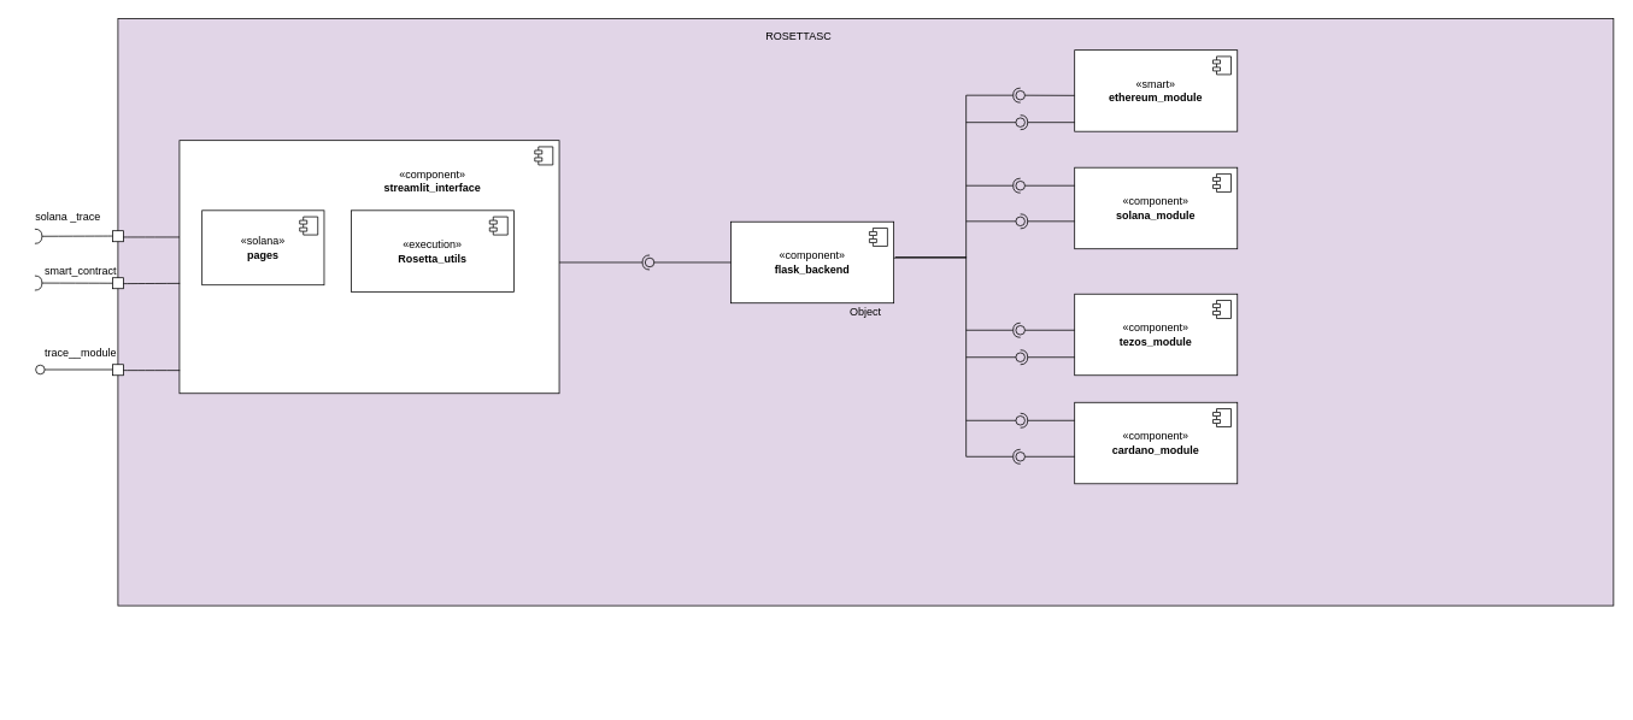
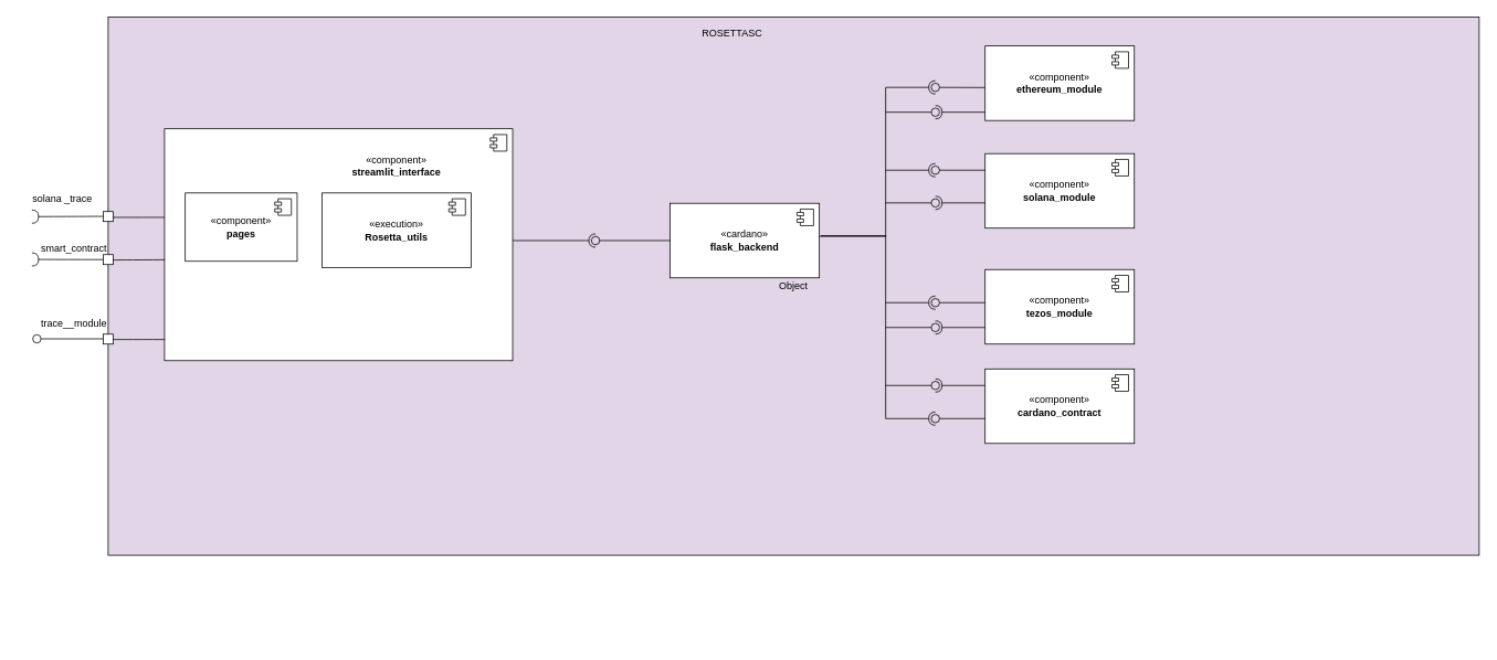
  <mxCell id="0" />
  <mxCell id="1" parent="0" />
  <mxCell id="2" value="Object" style="html=1;whiteSpace=wrap;fillColor=#e1d5e7;" vertex="1" parent="1"><mxGeometry x="130" y="20" width="1654" height="650" as="geometry" /></mxCell>
- <mxCell id="3" value="«component»&lt;br&gt;&lt;b&gt;flask_backend&lt;/b&gt;" style="html=1;dropTarget=0;whiteSpace=wrap;" vertex="1" parent="1"><mxGeometry x="808" y="245" width="180" height="90" as="geometry" /></mxCell>
+ <mxCell id="3" value="«cardano»&lt;br&gt;&lt;b&gt;flask_backend&lt;/b&gt;" style="html=1;dropTarget=0;whiteSpace=wrap;" vertex="1" parent="1"><mxGeometry x="808" y="245" width="180" height="90" as="geometry" /></mxCell>
  <mxCell id="4" value="" style="shape=module;jettyWidth=8;jettyHeight=4;" vertex="1" parent="3"><mxGeometry x="1" width="20" height="20" relative="1" as="geometry"><mxPoint x="-27" y="7" as="offset" /></mxGeometry></mxCell>
- <mxCell id="5" value="«smart»&lt;br&gt;&lt;b&gt;ethereum_module&lt;/b&gt;" style="html=1;dropTarget=0;whiteSpace=wrap;" vertex="1" parent="1"><mxGeometry x="1188" y="55" width="180" height="90" as="geometry" /></mxCell>
+ <mxCell id="5" value="«component»&lt;br&gt;&lt;b&gt;ethereum_module&lt;/b&gt;" style="html=1;dropTarget=0;whiteSpace=wrap;" vertex="1" parent="1"><mxGeometry x="1188" y="55" width="180" height="90" as="geometry" /></mxCell>
  <mxCell id="6" value="" style="shape=module;jettyWidth=8;jettyHeight=4;" vertex="1" parent="5"><mxGeometry x="1" width="20" height="20" relative="1" as="geometry"><mxPoint x="-27" y="7" as="offset" /></mxGeometry></mxCell>
  <mxCell id="7" value="«component»&lt;br&gt;&lt;b&gt;solana_module&lt;/b&gt;" style="html=1;dropTarget=0;whiteSpace=wrap;" vertex="1" parent="1"><mxGeometry x="1188" y="185" width="180" height="90" as="geometry" /></mxCell>
  <mxCell id="8" value="" style="shape=module;jettyWidth=8;jettyHeight=4;" vertex="1" parent="7"><mxGeometry x="1" width="20" height="20" relative="1" as="geometry"><mxPoint x="-27" y="7" as="offset" /></mxGeometry></mxCell>
  <mxCell id="9" value="«component»&lt;br&gt;&lt;b&gt;tezos_module&lt;/b&gt;" style="html=1;dropTarget=0;whiteSpace=wrap;" vertex="1" parent="1"><mxGeometry x="1188" y="325" width="180" height="90" as="geometry" /></mxCell>
  <mxCell id="10" value="" style="shape=module;jettyWidth=8;jettyHeight=4;" vertex="1" parent="9"><mxGeometry x="1" width="20" height="20" relative="1" as="geometry"><mxPoint x="-27" y="7" as="offset" /></mxGeometry></mxCell>
- <mxCell id="11" value="«component»&lt;br&gt;&lt;b&gt;cardano_module&lt;/b&gt;" style="html=1;dropTarget=0;whiteSpace=wrap;" vertex="1" parent="1"><mxGeometry x="1188" y="445" width="180" height="90" as="geometry" /></mxCell>
+ <mxCell id="11" value="«component»&lt;br&gt;&lt;b&gt;cardano_contract&lt;/b&gt;" style="html=1;dropTarget=0;whiteSpace=wrap;" vertex="1" parent="1"><mxGeometry x="1188" y="445" width="180" height="90" as="geometry" /></mxCell>
  <mxCell id="12" value="" style="shape=module;jettyWidth=8;jettyHeight=4;" vertex="1" parent="11"><mxGeometry x="1" width="20" height="20" relative="1" as="geometry"><mxPoint x="-27" y="7" as="offset" /></mxGeometry></mxCell>
  <mxCell id="13" value="" style="ellipse;whiteSpace=wrap;html=1;align=center;aspect=fixed;fillColor=none;strokeColor=none;resizable=0;perimeter=centerPerimeter;rotatable=0;allowArrows=0;points=[];outlineConnect=1;" vertex="1" parent="1"><mxGeometry x="1123" y="235" width="10" height="10" as="geometry" /></mxCell>
  <mxCell id="14" value="" style="ellipse;whiteSpace=wrap;html=1;align=center;aspect=fixed;fillColor=none;strokeColor=none;resizable=0;perimeter=centerPerimeter;rotatable=0;allowArrows=0;points=[];outlineConnect=1;" vertex="1" parent="1"><mxGeometry x="1123" y="305" width="10" height="10" as="geometry" /></mxCell>
  <mxCell id="15" value="" style="ellipse;whiteSpace=wrap;html=1;align=center;aspect=fixed;fillColor=none;strokeColor=none;resizable=0;perimeter=centerPerimeter;rotatable=0;allowArrows=0;points=[];outlineConnect=1;" vertex="1" parent="1"><mxGeometry x="1153" y="315" width="10" height="10" as="geometry" /></mxCell>
  <mxCell id="16" value="" style="ellipse;whiteSpace=wrap;html=1;align=center;aspect=fixed;fillColor=none;strokeColor=none;resizable=0;perimeter=centerPerimeter;rotatable=0;allowArrows=0;points=[];outlineConnect=1;" vertex="1" parent="1"><mxGeometry x="1013" y="165" width="10" height="10" as="geometry" /></mxCell>
  <mxCell id="17" value="" style="endArrow=none;html=1;rounded=0;strokeWidth=1;edgeStyle=elbowEdgeStyle;" edge="1" parent="1"><mxGeometry width="50" height="50" relative="1" as="geometry"><mxPoint x="988" y="285" as="sourcePoint" /><mxPoint x="1068" y="105" as="targetPoint" /><Array as="points"><mxPoint x="1068" y="225" /></Array></mxGeometry></mxCell>
  <mxCell id="18" value="" style="endArrow=none;html=1;rounded=0;exitX=1.009;exitY=0.434;exitDx=0;exitDy=0;exitPerimeter=0;edgeStyle=elbowEdgeStyle;" edge="1" parent="1"><mxGeometry width="50" height="50" relative="1" as="geometry"><mxPoint x="989.62" y="284.06" as="sourcePoint" /><mxPoint x="1068" y="505" as="targetPoint" /><Array as="points"><mxPoint x="1068" y="305" /></Array></mxGeometry></mxCell>
  <mxCell id="19" value="" style="rounded=0;orthogonalLoop=1;jettySize=auto;html=1;endArrow=halfCircle;endFill=0;endSize=6;strokeWidth=1;sketch=0;" edge="1" parent="1"><mxGeometry relative="1" as="geometry"><mxPoint x="1068" y="365" as="sourcePoint" /><mxPoint x="1128" y="365" as="targetPoint" /></mxGeometry></mxCell>
  <mxCell id="20" value="" style="rounded=0;orthogonalLoop=1;jettySize=auto;html=1;endArrow=oval;endFill=0;sketch=0;sourcePerimeterSpacing=0;targetPerimeterSpacing=0;endSize=10;exitX=0;exitY=0.5;exitDx=0;exitDy=0;" edge="1" parent="1"><mxGeometry relative="1" as="geometry"><mxPoint x="1188" y="365" as="sourcePoint" /><mxPoint x="1128" y="365" as="targetPoint" /></mxGeometry></mxCell>
  <mxCell id="21" value="" style="ellipse;whiteSpace=wrap;html=1;align=center;aspect=fixed;fillColor=none;strokeColor=none;resizable=0;perimeter=centerPerimeter;rotatable=0;allowArrows=0;points=[];outlineConnect=1;" vertex="1" parent="1"><mxGeometry x="1108" y="375" width="10" height="10" as="geometry" /></mxCell>
  <mxCell id="22" value="" style="rounded=0;orthogonalLoop=1;jettySize=auto;html=1;endArrow=halfCircle;endFill=0;endSize=6;strokeWidth=1;sketch=0;" edge="1" parent="1"><mxGeometry relative="1" as="geometry"><mxPoint x="1068" y="505" as="sourcePoint" /><mxPoint x="1128" y="505" as="targetPoint" /></mxGeometry></mxCell>
  <mxCell id="23" value="" style="rounded=0;orthogonalLoop=1;jettySize=auto;html=1;endArrow=oval;endFill=0;sketch=0;sourcePerimeterSpacing=0;targetPerimeterSpacing=0;endSize=10;" edge="1" parent="1"><mxGeometry relative="1" as="geometry"><mxPoint x="1188" y="505" as="sourcePoint" /><mxPoint x="1128" y="505" as="targetPoint" /></mxGeometry></mxCell>
  <mxCell id="24" value="" style="rounded=0;orthogonalLoop=1;jettySize=auto;html=1;endArrow=oval;endFill=0;sketch=0;sourcePerimeterSpacing=0;targetPerimeterSpacing=0;endSize=10;" edge="1" parent="1"><mxGeometry relative="1" as="geometry"><mxPoint x="1188" y="205" as="sourcePoint" /><mxPoint x="1128" y="205" as="targetPoint" /></mxGeometry></mxCell>
  <mxCell id="25" value="" style="rounded=0;orthogonalLoop=1;jettySize=auto;html=1;endArrow=halfCircle;endFill=0;endSize=6;strokeWidth=1;sketch=0;" edge="1" parent="1"><mxGeometry relative="1" as="geometry"><mxPoint x="1068" y="205" as="sourcePoint" /><mxPoint x="1128" y="205" as="targetPoint" /></mxGeometry></mxCell>
  <mxCell id="26" value="" style="rounded=0;orthogonalLoop=1;jettySize=auto;html=1;endArrow=halfCircle;endFill=0;endSize=6;strokeWidth=1;sketch=0;" edge="1" parent="1"><mxGeometry relative="1" as="geometry"><mxPoint x="1068" y="105" as="sourcePoint" /><mxPoint x="1128" y="105" as="targetPoint" /></mxGeometry></mxCell>
  <mxCell id="27" value="" style="rounded=0;orthogonalLoop=1;jettySize=auto;html=1;endArrow=oval;endFill=0;sketch=0;sourcePerimeterSpacing=0;targetPerimeterSpacing=0;endSize=10;exitX=-0.001;exitY=0.558;exitDx=0;exitDy=0;exitPerimeter=0;" edge="1" parent="1" source="5"><mxGeometry relative="1" as="geometry"><mxPoint x="1186" y="125" as="sourcePoint" /><mxPoint x="1128" y="105" as="targetPoint" /></mxGeometry></mxCell>
  <mxCell id="28" value="" style="rounded=0;orthogonalLoop=1;jettySize=auto;html=1;endArrow=halfCircle;endFill=0;endSize=6;strokeWidth=1;sketch=0;exitX=1;exitY=0.5;exitDx=0;exitDy=0;" edge="1" parent="1"><mxGeometry relative="1" as="geometry"><mxPoint x="618" y="290" as="sourcePoint" /><mxPoint x="718" y="290" as="targetPoint" /></mxGeometry></mxCell>
  <mxCell id="29" value="" style="rounded=0;orthogonalLoop=1;jettySize=auto;html=1;endArrow=oval;endFill=0;sketch=0;sourcePerimeterSpacing=0;targetPerimeterSpacing=0;endSize=10;exitX=0;exitY=0.5;exitDx=0;exitDy=0;" edge="1" parent="1" source="3"><mxGeometry relative="1" as="geometry"><mxPoint x="818" y="235" as="sourcePoint" /><mxPoint x="718" y="290" as="targetPoint" /></mxGeometry></mxCell>
  <mxCell id="30" value="ROSETTASC" style="text;html=1;whiteSpace=wrap;strokeColor=none;fillColor=none;align=center;verticalAlign=middle;rounded=0;" vertex="1" parent="1"><mxGeometry x="788" y="25" width="190" height="30" as="geometry" /></mxCell>
  <mxCell id="31" value="" style="whiteSpace=wrap;html=1;aspect=fixed;fillColor=light-dark(#FFFFFF,#FFFFFF);" vertex="1" parent="1"><mxGeometry x="124" y="255" width="12" height="12" as="geometry" /></mxCell>
  <mxCell id="32" value="" style="ellipse;whiteSpace=wrap;html=1;align=center;aspect=fixed;fillColor=none;strokeColor=none;resizable=0;perimeter=centerPerimeter;rotatable=0;allowArrows=0;points=[];outlineConnect=1;" vertex="1" parent="1"><mxGeometry x="308" y="285" width="10" height="10" as="geometry" /></mxCell>
  <mxCell id="33" value="" style="rounded=0;orthogonalLoop=1;jettySize=auto;html=1;endArrow=halfCircle;endFill=0;endSize=6;strokeWidth=1;sketch=0;fontSize=12;curved=1;" edge="1" parent="1"><mxGeometry relative="1" as="geometry"><mxPoint x="124" y="260.79" as="sourcePoint" /><mxPoint x="38" y="261.09" as="targetPoint" /></mxGeometry></mxCell>
  <mxCell id="34" value="" style="ellipse;whiteSpace=wrap;html=1;align=center;aspect=fixed;fillColor=none;strokeColor=none;resizable=0;perimeter=centerPerimeter;rotatable=0;allowArrows=0;points=[];outlineConnect=1;" vertex="1" parent="1"><mxGeometry x="24" y="297" width="10" height="10" as="geometry" /></mxCell>
  <mxCell id="35" value="solana _trace" style="text;html=1;whiteSpace=wrap;strokeColor=none;fillColor=none;align=center;verticalAlign=middle;rounded=0;" vertex="1" parent="1"><mxGeometry x="20" y="225" width="110" height="30" as="geometry" /></mxCell>
  <mxCell id="36" value="" style="rounded=0;orthogonalLoop=1;jettySize=auto;html=1;endArrow=halfCircle;endFill=0;endSize=6;strokeWidth=1;sketch=0;fontSize=12;curved=1;" edge="1" parent="1"><mxGeometry relative="1" as="geometry"><mxPoint x="130" y="313.02" as="sourcePoint" /><mxPoint x="38" y="312.79" as="targetPoint" /></mxGeometry></mxCell>
  <mxCell id="37" value="smart_contract" style="text;html=1;whiteSpace=wrap;strokeColor=none;fillColor=none;align=center;verticalAlign=middle;rounded=0;" vertex="1" parent="1"><mxGeometry x="34" y="285" width="110" height="30" as="geometry" /></mxCell>
  <mxCell id="38" value="" style="ellipse;whiteSpace=wrap;html=1;align=center;aspect=fixed;fillColor=none;strokeColor=none;resizable=0;perimeter=centerPerimeter;rotatable=0;allowArrows=0;points=[];outlineConnect=1;" vertex="1" parent="1"><mxGeometry x="503" y="765" width="10" height="10" as="geometry" /></mxCell>
  <mxCell id="39" value="trace__module" style="text;html=1;whiteSpace=wrap;strokeColor=none;fillColor=none;align=center;verticalAlign=middle;rounded=0;" vertex="1" parent="1"><mxGeometry x="34" y="375" width="110" height="30" as="geometry" /></mxCell>
  <mxCell id="40" value="" style="group" vertex="1" connectable="0" parent="1"><mxGeometry x="198" y="155" width="420" height="280" as="geometry" /></mxCell>
  <mxCell id="41" value="" style="html=1;dropTarget=0;whiteSpace=wrap;" vertex="1" parent="40"><mxGeometry width="420" height="280" as="geometry" /></mxCell>
  <mxCell id="42" value="" style="shape=module;jettyWidth=8;jettyHeight=4;" vertex="1" parent="41"><mxGeometry x="1" width="20" height="20" relative="1" as="geometry"><mxPoint x="-27" y="7" as="offset" /></mxGeometry></mxCell>
  <mxCell id="43" value="«component»&lt;br&gt;&lt;b&gt;streamlit_interface&lt;/b&gt;" style="text;html=1;whiteSpace=wrap;strokeColor=none;fillColor=none;align=center;verticalAlign=middle;rounded=0;" vertex="1" parent="40"><mxGeometry x="225" y="30" width="110" height="30" as="geometry" /></mxCell>
- <mxCell id="44" value="«solana»&lt;br&gt;&lt;b&gt;pages&lt;/b&gt;" style="html=1;dropTarget=0;whiteSpace=wrap;direction=south;" vertex="1" parent="40"><mxGeometry x="25" y="77.5" width="135" height="82.5" as="geometry" /></mxCell>
+ <mxCell id="44" value="«component»&lt;br&gt;&lt;b&gt;pages&lt;/b&gt;" style="html=1;dropTarget=0;whiteSpace=wrap;direction=south;" vertex="1" parent="40"><mxGeometry x="25" y="77.5" width="135" height="82.5" as="geometry" /></mxCell>
  <mxCell id="45" value="" style="shape=module;jettyWidth=8;jettyHeight=4;" vertex="1" parent="44"><mxGeometry x="1" width="20" height="20" relative="1" as="geometry"><mxPoint x="-27" y="7" as="offset" /></mxGeometry></mxCell>
  <mxCell id="46" value="«execution»&lt;br&gt;&lt;b&gt;Rosetta_utils&lt;/b&gt;" style="html=1;dropTarget=0;whiteSpace=wrap;" vertex="1" parent="40"><mxGeometry x="190" y="77.5" width="180" height="90" as="geometry" /></mxCell>
  <mxCell id="47" value="" style="shape=module;jettyWidth=8;jettyHeight=4;" vertex="1" parent="46"><mxGeometry x="1" width="20" height="20" relative="1" as="geometry"><mxPoint x="-27" y="7" as="offset" /></mxGeometry></mxCell>
  <mxCell id="48" value="" style="rounded=0;orthogonalLoop=1;jettySize=auto;html=1;endArrow=oval;endFill=0;sketch=0;sourcePerimeterSpacing=0;targetPerimeterSpacing=0;endSize=10;" edge="1" parent="1"><mxGeometry relative="1" as="geometry"><mxPoint x="1068" y="135" as="sourcePoint" /><mxPoint x="1128" y="135" as="targetPoint" /></mxGeometry></mxCell>
  <mxCell id="49" value="" style="rounded=0;orthogonalLoop=1;jettySize=auto;html=1;endArrow=halfCircle;endFill=0;endSize=6;strokeWidth=1;sketch=0;" edge="1" parent="1"><mxGeometry relative="1" as="geometry"><mxPoint x="1188" y="135" as="sourcePoint" /><mxPoint x="1128" y="135" as="targetPoint" /></mxGeometry></mxCell>
  <mxCell id="50" value="" style="rounded=0;orthogonalLoop=1;jettySize=auto;html=1;endArrow=oval;endFill=0;sketch=0;sourcePerimeterSpacing=0;targetPerimeterSpacing=0;endSize=10;" edge="1" parent="1"><mxGeometry relative="1" as="geometry"><mxPoint x="1068" y="244.5" as="sourcePoint" /><mxPoint x="1128" y="244.5" as="targetPoint" /></mxGeometry></mxCell>
  <mxCell id="51" value="" style="rounded=0;orthogonalLoop=1;jettySize=auto;html=1;endArrow=halfCircle;endFill=0;endSize=6;strokeWidth=1;sketch=0;" edge="1" parent="1"><mxGeometry relative="1" as="geometry"><mxPoint x="1188" y="244.5" as="sourcePoint" /><mxPoint x="1128" y="244.5" as="targetPoint" /></mxGeometry></mxCell>
  <mxCell id="52" value="" style="rounded=0;orthogonalLoop=1;jettySize=auto;html=1;endArrow=oval;endFill=0;sketch=0;sourcePerimeterSpacing=0;targetPerimeterSpacing=0;endSize=10;exitX=0;exitY=0.5;exitDx=0;exitDy=0;" edge="1" parent="1"><mxGeometry relative="1" as="geometry"><mxPoint x="1068" y="395" as="sourcePoint" /><mxPoint x="1128" y="395" as="targetPoint" /></mxGeometry></mxCell>
  <mxCell id="53" value="" style="rounded=0;orthogonalLoop=1;jettySize=auto;html=1;endArrow=halfCircle;endFill=0;endSize=6;strokeWidth=1;sketch=0;" edge="1" parent="1"><mxGeometry relative="1" as="geometry"><mxPoint x="1188" y="395" as="sourcePoint" /><mxPoint x="1128" y="395" as="targetPoint" /></mxGeometry></mxCell>
  <mxCell id="54" value="" style="rounded=0;orthogonalLoop=1;jettySize=auto;html=1;endArrow=halfCircle;endFill=0;endSize=6;strokeWidth=1;sketch=0;" edge="1" parent="1"><mxGeometry relative="1" as="geometry"><mxPoint x="1188" y="465" as="sourcePoint" /><mxPoint x="1128" y="465" as="targetPoint" /></mxGeometry></mxCell>
  <mxCell id="55" value="" style="rounded=0;orthogonalLoop=1;jettySize=auto;html=1;endArrow=oval;endFill=0;sketch=0;sourcePerimeterSpacing=0;targetPerimeterSpacing=0;endSize=10;" edge="1" parent="1"><mxGeometry relative="1" as="geometry"><mxPoint x="1068" y="465" as="sourcePoint" /><mxPoint x="1128" y="465" as="targetPoint" /></mxGeometry></mxCell>
  <mxCell id="56" value="" style="whiteSpace=wrap;html=1;aspect=fixed;fillColor=light-dark(#FFFFFF,#FFFFFF);" vertex="1" parent="1"><mxGeometry x="124" y="307" width="12" height="12" as="geometry" /></mxCell>
  <mxCell id="57" value="" style="rounded=0;orthogonalLoop=1;jettySize=auto;html=1;endArrow=oval;endFill=0;sketch=0;sourcePerimeterSpacing=0;targetPerimeterSpacing=0;endSize=10;exitX=0;exitY=0.5;exitDx=0;exitDy=0;" edge="1" parent="1"><mxGeometry relative="1" as="geometry"><mxPoint x="134" y="408.67" as="sourcePoint" /><mxPoint x="44" y="408.67" as="targetPoint" /></mxGeometry></mxCell>
  <mxCell id="58" value="" style="whiteSpace=wrap;html=1;aspect=fixed;fillColor=light-dark(#FFFFFF,#FFFFFF);" vertex="1" parent="1"><mxGeometry x="124" y="403" width="12" height="12" as="geometry" /></mxCell>
  <mxCell id="59" value="" style="endArrow=none;html=1;rounded=0;fontSize=12;startSize=8;endSize=8;curved=1;entryX=0.001;entryY=0.909;entryDx=0;entryDy=0;entryPerimeter=0;" edge="1" parent="1" target="41"><mxGeometry width="50" height="50" relative="1" as="geometry"><mxPoint x="136" y="409.5" as="sourcePoint" /><mxPoint x="198" y="410" as="targetPoint" /></mxGeometry></mxCell>
  <mxCell id="60" value="" style="endArrow=none;html=1;rounded=0;fontSize=12;startSize=8;endSize=8;curved=1;entryX=0.001;entryY=0.565;entryDx=0;entryDy=0;entryPerimeter=0;" edge="1" parent="1" target="41"><mxGeometry width="50" height="50" relative="1" as="geometry"><mxPoint x="136" y="313.5" as="sourcePoint" /><mxPoint x="198" y="314" as="targetPoint" /></mxGeometry></mxCell>
  <mxCell id="61" value="" style="endArrow=none;html=1;rounded=0;fontSize=12;startSize=8;endSize=8;curved=1;" edge="1" parent="1"><mxGeometry width="50" height="50" relative="1" as="geometry"><mxPoint x="136" y="262" as="sourcePoint" /><mxPoint x="198" y="262" as="targetPoint" /></mxGeometry></mxCell>
